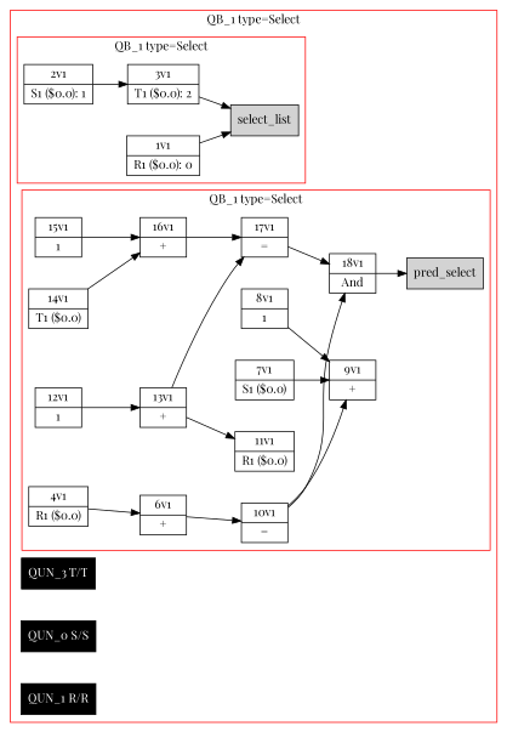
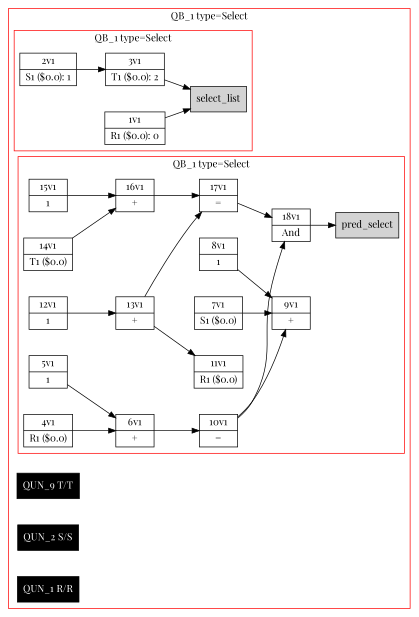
  digraph {
    fontname="Playfair Display"
    nodesep=0.5
    ordering=in
    rankdir=LR
    node [fontname="Playfair Display" shape=record]
    edge [fontname="Playfair Display"]
    n1 [label=select_list shape=box style=filled]
    n2 [label="1v1|R1 ($0.0): 0"]
    n3 [label="2v1|S1 ($0.0): 1"]
    n4 [label="3v1|T1 ($0.0): 2"]
    n5 [label="18v1|And"]
    n6 [label=pred_select shape=box style=filled]
    n7 [label="10v1|="]
    n8 [label="6v1|+"]
    n9 [label="4v1|R1 ($0.0)"]
+   n10 [label="5v1|1"]
    n11 [label="9v1|+"]
    n12 [label="7v1|S1 ($0.0)"]
    n13 [label="8v1|1"]
    n14 [label="17v1|="]
    n15 [label="13v1|+"]
    n16 [label="11v1|R1 ($0.0)"]
    n17 [label="12v1|1"]
    n18 [label="16v1|+"]
    n19 [label="14v1|T1 ($0.0)"]
    n20 [label="15v1|1"]
-   n21 [fillcolor=black fontcolor=white label="QUN_3 T/T" style=filled]
-   n22 [fillcolor=black fontcolor=white label="QUN_0 S/S" style=filled]
+   n21 [fillcolor=black fontcolor=white label="QUN_9 T/T" style=filled]
+   n22 [fillcolor=black fontcolor=white label="QUN_2 S/S" style=filled]
    n23 [fillcolor=black fontcolor=white label="QUN_1 R/R" style=filled]
    subgraph cluster_1 {
      color=red
      label="QB_1 type=Select"
      n21
      n22
      n23
      subgraph cluster_2 {
        color=red
        label="QB_1 type=Select"
        n1
        n2
        n3
        n4
      }
      subgraph cluster_3 {
        color=red
        label="QB_1 type=Select"
        n5
        n6
        n7
        n8
        n9
+       n10
        n11
        n12
        n13
        n14
        n15
        n16
        n17
        n18
        n19
        n20
      }
    }
    n2 -> n1
    n3 -> n4
    n4 -> n1
    n5 -> n6
    n7 -> n5
    n7 -> n11
    n8 -> n7
    n9 -> n8
+   n10 -> n8
    n12 -> n11
    n13 -> n11
    n14 -> n5
    n15 -> n14
    n15 -> n16
    n17 -> n15
    n18 -> n14
    n19 -> n18
    n20 -> n18
  }
